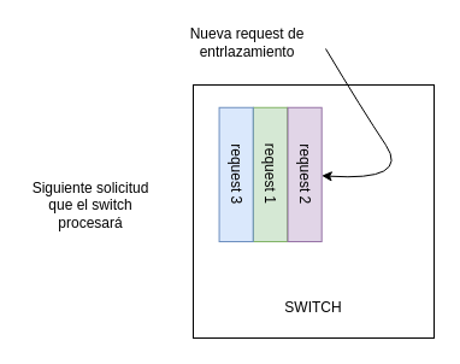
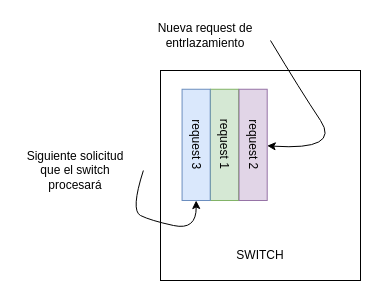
  <mxCell id="0" />
  <mxCell id="1" parent="0" />
  <mxCell id="2" value="" style="rounded=0;whiteSpace=wrap;html=1;" vertex="1" parent="1"><mxGeometry x="160" y="70" width="200" height="210" as="geometry" /></mxCell>
  <mxCell id="3" value="request 1" style="rounded=0;whiteSpace=wrap;html=1;rotation=90;fillColor=#d5e8d4;strokeColor=#82b366;" vertex="1" parent="1"><mxGeometry x="168.44" y="130.31" width="111.25" height="28.13" as="geometry" /></mxCell>
  <mxCell id="4" value="request 3" style="rounded=0;whiteSpace=wrap;html=1;rotation=90;fillColor=#dae8fc;strokeColor=#6c8ebf;" vertex="1" parent="1"><mxGeometry x="140" y="130.31" width="111.25" height="28.13" as="geometry" /></mxCell>
  <mxCell id="5" value="request 2" style="rounded=0;whiteSpace=wrap;html=1;rotation=90;fillColor=#e1d5e7;strokeColor=#9673a6;" vertex="1" parent="1"><mxGeometry x="197" y="130.31" width="111.25" height="28.13" as="geometry" /></mxCell>
  <mxCell id="6" value="Nueva request de entrlazamiento" style="text;html=1;align=center;verticalAlign=middle;whiteSpace=wrap;rounded=0;" vertex="1" parent="1"><mxGeometry x="150" y="20" width="110" height="30" as="geometry" /></mxCell>
  <mxCell id="7" value="" style="curved=1;endArrow=classic;html=1;rounded=0;" edge="1" parent="1" target="5"><mxGeometry width="50" height="50" relative="1" as="geometry"><mxPoint x="270" y="40" as="sourcePoint" /><mxPoint x="390" y="150" as="targetPoint" /><Array as="points"><mxPoint x="300" y="90" /><mxPoint x="340" y="150" /></Array></mxGeometry></mxCell>
  <mxCell id="8" value="SWITCH" style="text;html=1;align=center;verticalAlign=middle;whiteSpace=wrap;rounded=0;" vertex="1" parent="1"><mxGeometry x="230" y="240" width="60" height="30" as="geometry" /></mxCell>
  <mxCell id="9" value="Siguiente solicitud que el switch procesará" style="text;html=1;align=center;verticalAlign=middle;whiteSpace=wrap;rounded=0;" vertex="1" parent="1"><mxGeometry x="20" y="155" width="110" height="30" as="geometry" /></mxCell>
+ <mxCell id="10" value="" style="curved=1;endArrow=classic;html=1;rounded=0;exitX=1.117;exitY=0.5;exitDx=0;exitDy=0;exitPerimeter=0;entryX=1;entryY=0.5;entryDx=0;entryDy=0;" edge="1" parent="1" source="9" target="4"><mxGeometry width="50" height="50" relative="1" as="geometry"><mxPoint x="340" y="200" as="sourcePoint" /><mxPoint x="390" y="150" as="targetPoint" /><Array as="points"><mxPoint x="130" y="210" /><mxPoint x="150" y="220" /><mxPoint x="196" y="230" /></Array></mxGeometry></mxCell>
